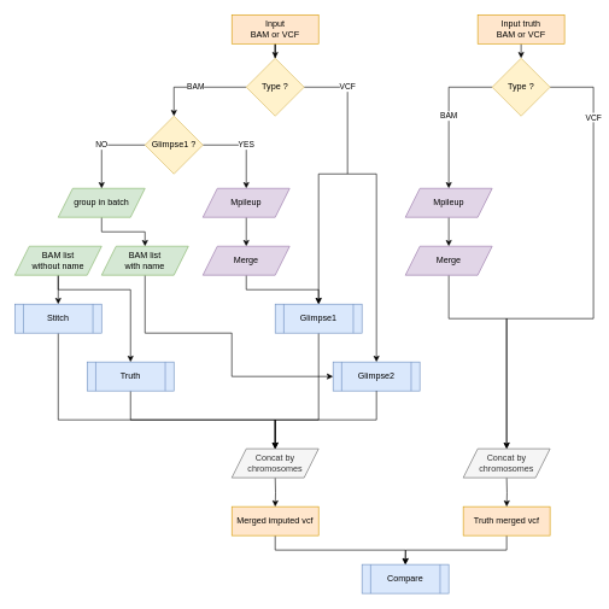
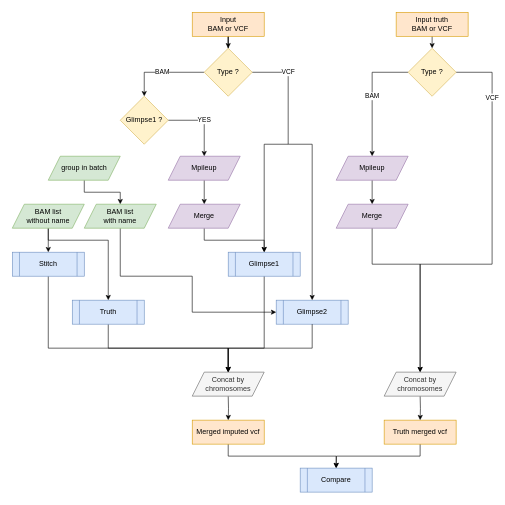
  <mxCell id="0" />
  <mxCell id="1" parent="0" />
  <mxCell id="2" value="" style="edgeStyle=orthogonalEdgeStyle;rounded=0;orthogonalLoop=1;jettySize=auto;html=1;" edge="1" parent="1" source="3" target="7"><mxGeometry relative="1" as="geometry" /></mxCell>
  <mxCell id="3" value="Input&lt;br&gt;BAM or VCF" style="rounded=0;whiteSpace=wrap;html=1;fillColor=#ffe6cc;strokeColor=#d79b00;" vertex="1" parent="1"><mxGeometry x="320" y="20" width="120" height="40" as="geometry" /></mxCell>
  <mxCell id="4" value="BAM" style="edgeStyle=orthogonalEdgeStyle;rounded=0;orthogonalLoop=1;jettySize=auto;html=1;exitX=0;exitY=0.5;exitDx=0;exitDy=0;entryX=0.5;entryY=0;entryDx=0;entryDy=0;" edge="1" parent="1" source="7" target="12"><mxGeometry relative="1" as="geometry" /></mxCell>
  <mxCell id="5" value="VCF" style="edgeStyle=orthogonalEdgeStyle;rounded=0;orthogonalLoop=1;jettySize=auto;html=1;exitX=1;exitY=0.5;exitDx=0;exitDy=0;entryX=0.5;entryY=0;entryDx=0;entryDy=0;" edge="1" parent="1" source="7" target="18"><mxGeometry x="-0.7" relative="1" as="geometry"><Array as="points"><mxPoint x="480" y="120" /><mxPoint x="480" y="240" /><mxPoint x="440" y="240" /></Array><mxPoint as="offset" /></mxGeometry></mxCell>
  <mxCell id="6" style="edgeStyle=orthogonalEdgeStyle;rounded=0;orthogonalLoop=1;jettySize=auto;html=1;entryX=0.5;entryY=0;entryDx=0;entryDy=0;" edge="1" parent="1" target="23"><mxGeometry y="40" relative="1" as="geometry"><mxPoint x="480" y="240" as="sourcePoint" /><Array as="points"><mxPoint x="520" y="240" /></Array><mxPoint as="offset" /></mxGeometry></mxCell>
  <mxCell id="7" value="Type ?" style="rhombus;whiteSpace=wrap;html=1;fillColor=#fff2cc;strokeColor=#d6b656;" vertex="1" parent="1"><mxGeometry x="340" y="80" width="80" height="80" as="geometry" /></mxCell>
  <mxCell id="8" style="edgeStyle=orthogonalEdgeStyle;rounded=0;orthogonalLoop=1;jettySize=auto;html=1;exitX=0.5;exitY=1;exitDx=0;exitDy=0;entryX=0.5;entryY=0;entryDx=0;entryDy=0;" edge="1" parent="1" source="9" target="47"><mxGeometry relative="1" as="geometry" /></mxCell>
  <mxCell id="9" value="group in batch" style="shape=parallelogram;perimeter=parallelogramPerimeter;whiteSpace=wrap;html=1;fixedSize=1;fillColor=#d5e8d4;strokeColor=#82b366;" vertex="1" parent="1"><mxGeometry x="80" y="260" width="120" height="40" as="geometry" /></mxCell>
- <mxCell id="10" value="NO" style="edgeStyle=orthogonalEdgeStyle;rounded=0;orthogonalLoop=1;jettySize=auto;html=1;exitX=0;exitY=0.5;exitDx=0;exitDy=0;entryX=0.5;entryY=0;entryDx=0;entryDy=0;" edge="1" parent="1" source="12" target="9"><mxGeometry relative="1" as="geometry" /></mxCell>
  <mxCell id="11" value="YES" style="edgeStyle=orthogonalEdgeStyle;rounded=0;orthogonalLoop=1;jettySize=auto;html=1;exitX=1;exitY=0.5;exitDx=0;exitDy=0;entryX=0.5;entryY=0;entryDx=0;entryDy=0;" edge="1" parent="1" source="12" target="14"><mxGeometry relative="1" as="geometry" /></mxCell>
  <mxCell id="12" value="Glimpse1 ?" style="rhombus;whiteSpace=wrap;html=1;fillColor=#fff2cc;strokeColor=#d6b656;" vertex="1" parent="1"><mxGeometry x="200" y="160" width="80" height="80" as="geometry" /></mxCell>
  <mxCell id="13" style="edgeStyle=orthogonalEdgeStyle;rounded=0;orthogonalLoop=1;jettySize=auto;html=1;exitX=0.5;exitY=1;exitDx=0;exitDy=0;entryX=0.5;entryY=0;entryDx=0;entryDy=0;" edge="1" parent="1" source="14" target="16"><mxGeometry relative="1" as="geometry" /></mxCell>
  <mxCell id="14" value="Mpileup" style="shape=parallelogram;perimeter=parallelogramPerimeter;whiteSpace=wrap;html=1;fixedSize=1;fillColor=#e1d5e7;strokeColor=#9673a6;" vertex="1" parent="1"><mxGeometry x="280" y="260" width="120" height="40" as="geometry" /></mxCell>
  <mxCell id="15" style="edgeStyle=orthogonalEdgeStyle;rounded=0;orthogonalLoop=1;jettySize=auto;html=1;exitX=0.5;exitY=1;exitDx=0;exitDy=0;entryX=0.5;entryY=0;entryDx=0;entryDy=0;" edge="1" parent="1" source="16" target="18"><mxGeometry relative="1" as="geometry" /></mxCell>
  <mxCell id="16" value="Merge" style="shape=parallelogram;perimeter=parallelogramPerimeter;whiteSpace=wrap;html=1;fixedSize=1;fillColor=#e1d5e7;strokeColor=#9673a6;" vertex="1" parent="1"><mxGeometry x="280" y="340" width="120" height="40" as="geometry" /></mxCell>
  <mxCell id="17" style="edgeStyle=orthogonalEdgeStyle;rounded=0;orthogonalLoop=1;jettySize=auto;html=1;exitX=0.5;exitY=1;exitDx=0;exitDy=0;entryX=0.5;entryY=0;entryDx=0;entryDy=0;" edge="1" parent="1" source="18"><mxGeometry relative="1" as="geometry"><mxPoint x="380" y="620" as="targetPoint" /><Array as="points"><mxPoint x="440" y="580" /><mxPoint x="380" y="580" /></Array></mxGeometry></mxCell>
  <mxCell id="18" value="Glimpse1" style="shape=process;whiteSpace=wrap;html=1;backgroundOutline=1;fillColor=#dae8fc;strokeColor=#6c8ebf;" vertex="1" parent="1"><mxGeometry x="380" y="420" width="120" height="40" as="geometry" /></mxCell>
  <mxCell id="19" style="edgeStyle=orthogonalEdgeStyle;rounded=0;orthogonalLoop=1;jettySize=auto;html=1;exitX=0.5;exitY=1;exitDx=0;exitDy=0;entryX=0.5;entryY=0;entryDx=0;entryDy=0;" edge="1" parent="1" source="20"><mxGeometry relative="1" as="geometry"><mxPoint x="380" y="620" as="targetPoint" /><Array as="points"><mxPoint x="180" y="580" /><mxPoint x="380" y="580" /></Array></mxGeometry></mxCell>
  <mxCell id="20" value="Truth" style="shape=process;whiteSpace=wrap;html=1;backgroundOutline=1;fillColor=#dae8fc;strokeColor=#6c8ebf;" vertex="1" parent="1"><mxGeometry x="120" y="500" width="120" height="40" as="geometry" /></mxCell>
  <mxCell id="21" style="edgeStyle=orthogonalEdgeStyle;rounded=0;orthogonalLoop=1;jettySize=auto;html=1;exitX=0.5;exitY=1;exitDx=0;exitDy=0;entryX=0.5;entryY=0;entryDx=0;entryDy=0;" edge="1" parent="1" source="22"><mxGeometry relative="1" as="geometry"><mxPoint x="380" y="620" as="targetPoint" /><Array as="points"><mxPoint x="80" y="580" /><mxPoint x="380" y="580" /></Array></mxGeometry></mxCell>
  <mxCell id="22" value="Stitch" style="shape=process;whiteSpace=wrap;html=1;backgroundOutline=1;fillColor=#dae8fc;strokeColor=#6c8ebf;" vertex="1" parent="1"><mxGeometry x="20" y="420" width="120" height="40" as="geometry" /></mxCell>
  <mxCell id="23" value="Glimpse2" style="shape=process;whiteSpace=wrap;html=1;backgroundOutline=1;fillColor=#dae8fc;strokeColor=#6c8ebf;" vertex="1" parent="1"><mxGeometry x="460" y="500" width="120" height="40" as="geometry" /></mxCell>
  <mxCell id="24" style="edgeStyle=orthogonalEdgeStyle;rounded=0;orthogonalLoop=1;jettySize=auto;html=1;exitX=0.5;exitY=1;exitDx=0;exitDy=0;entryX=0.5;entryY=0;entryDx=0;entryDy=0;" edge="1" parent="1" source="27" target="22"><mxGeometry relative="1" as="geometry" /></mxCell>
  <mxCell id="25" style="edgeStyle=orthogonalEdgeStyle;rounded=0;orthogonalLoop=1;jettySize=auto;html=1;exitX=0.5;exitY=1;exitDx=0;exitDy=0;entryX=0.5;entryY=0;entryDx=0;entryDy=0;" edge="1" parent="1" source="27" target="20"><mxGeometry relative="1" as="geometry"><Array as="points"><mxPoint x="80" y="400" /><mxPoint x="180" y="400" /></Array></mxGeometry></mxCell>
  <mxCell id="26" style="edgeStyle=orthogonalEdgeStyle;rounded=0;orthogonalLoop=1;jettySize=auto;html=1;exitX=0.5;exitY=1;exitDx=0;exitDy=0;entryX=0;entryY=0.5;entryDx=0;entryDy=0;" edge="1" parent="1" source="47" target="23"><mxGeometry relative="1" as="geometry"><Array as="points"><mxPoint x="200" y="460" /><mxPoint x="320" y="460" /><mxPoint x="320" y="520" /></Array></mxGeometry></mxCell>
  <mxCell id="27" value="BAM list&lt;br&gt;without name" style="shape=parallelogram;perimeter=parallelogramPerimeter;whiteSpace=wrap;html=1;fixedSize=1;fillColor=#d5e8d4;strokeColor=#82b366;" vertex="1" parent="1"><mxGeometry x="20" y="340" width="120" height="40" as="geometry" /></mxCell>
  <mxCell id="28" style="edgeStyle=orthogonalEdgeStyle;rounded=0;orthogonalLoop=1;jettySize=auto;html=1;exitX=0.5;exitY=1;exitDx=0;exitDy=0;entryX=0.5;entryY=0;entryDx=0;entryDy=0;" edge="1" parent="1" source="29" target="32"><mxGeometry relative="1" as="geometry" /></mxCell>
  <mxCell id="29" value="Input truth&lt;br&gt;BAM or VCF" style="rounded=0;whiteSpace=wrap;html=1;fillColor=#ffe6cc;strokeColor=#d79b00;" vertex="1" parent="1"><mxGeometry x="660" y="20" width="120" height="40" as="geometry" /></mxCell>
  <mxCell id="30" value="BAM" style="edgeStyle=orthogonalEdgeStyle;rounded=0;orthogonalLoop=1;jettySize=auto;html=1;exitX=0;exitY=0.5;exitDx=0;exitDy=0;entryX=0.5;entryY=0;entryDx=0;entryDy=0;" edge="1" parent="1" source="32" target="34"><mxGeometry relative="1" as="geometry"><mxPoint x="580" y="180" as="targetPoint" /></mxGeometry></mxCell>
  <mxCell id="31" value="VCF" style="edgeStyle=orthogonalEdgeStyle;rounded=0;orthogonalLoop=1;jettySize=auto;html=1;exitX=1;exitY=0.5;exitDx=0;exitDy=0;entryX=0.5;entryY=0;entryDx=0;entryDy=0;" edge="1" parent="1" source="32"><mxGeometry x="-0.7" relative="1" as="geometry"><Array as="points"><mxPoint x="820" y="120" /><mxPoint x="820" y="440" /><mxPoint x="700" y="440" /></Array><mxPoint as="offset" /><mxPoint x="700" y="620" as="targetPoint" /></mxGeometry></mxCell>
  <mxCell id="32" value="Type ?" style="rhombus;whiteSpace=wrap;html=1;fillColor=#fff2cc;strokeColor=#d6b656;" vertex="1" parent="1"><mxGeometry x="680" y="80" width="80" height="80" as="geometry" /></mxCell>
  <mxCell id="33" style="edgeStyle=orthogonalEdgeStyle;rounded=0;orthogonalLoop=1;jettySize=auto;html=1;exitX=0.5;exitY=1;exitDx=0;exitDy=0;entryX=0.5;entryY=0;entryDx=0;entryDy=0;" edge="1" parent="1" source="34" target="36"><mxGeometry relative="1" as="geometry" /></mxCell>
  <mxCell id="34" value="Mpileup" style="shape=parallelogram;perimeter=parallelogramPerimeter;whiteSpace=wrap;html=1;fixedSize=1;fillColor=#e1d5e7;strokeColor=#9673a6;" vertex="1" parent="1"><mxGeometry x="560" y="260" width="120" height="40" as="geometry" /></mxCell>
  <mxCell id="35" style="edgeStyle=orthogonalEdgeStyle;rounded=0;orthogonalLoop=1;jettySize=auto;html=1;exitX=0.5;exitY=1;exitDx=0;exitDy=0;entryX=0.5;entryY=0;entryDx=0;entryDy=0;" edge="1" parent="1" source="36"><mxGeometry relative="1" as="geometry"><mxPoint x="700" y="620" as="targetPoint" /><Array as="points"><mxPoint x="620" y="440" /><mxPoint x="700" y="440" /></Array></mxGeometry></mxCell>
  <mxCell id="36" value="Merge" style="shape=parallelogram;perimeter=parallelogramPerimeter;whiteSpace=wrap;html=1;fixedSize=1;fillColor=#e1d5e7;strokeColor=#9673a6;" vertex="1" parent="1"><mxGeometry x="560" y="340" width="120" height="40" as="geometry" /></mxCell>
  <mxCell id="37" style="edgeStyle=orthogonalEdgeStyle;rounded=0;orthogonalLoop=1;jettySize=auto;html=1;exitX=0.5;exitY=1;exitDx=0;exitDy=0;entryX=0.5;entryY=0;entryDx=0;entryDy=0;" edge="1" parent="1" source="38" target="41"><mxGeometry relative="1" as="geometry" /></mxCell>
  <mxCell id="38" value="Merged imputed vcf" style="rounded=0;whiteSpace=wrap;html=1;fillColor=#ffe6cc;strokeColor=#d79b00;" vertex="1" parent="1"><mxGeometry x="320" y="700" width="120" height="40" as="geometry" /></mxCell>
  <mxCell id="39" style="edgeStyle=orthogonalEdgeStyle;rounded=0;orthogonalLoop=1;jettySize=auto;html=1;exitX=0.5;exitY=1;exitDx=0;exitDy=0;" edge="1" parent="1" source="40"><mxGeometry relative="1" as="geometry"><mxPoint x="560" y="780" as="targetPoint" /></mxGeometry></mxCell>
  <mxCell id="40" value="Truth merged vcf" style="rounded=0;whiteSpace=wrap;html=1;fillColor=#ffe6cc;strokeColor=#d79b00;" vertex="1" parent="1"><mxGeometry x="640" y="700" width="120" height="40" as="geometry" /></mxCell>
  <mxCell id="41" value="Compare" style="shape=process;whiteSpace=wrap;html=1;backgroundOutline=1;fillColor=#dae8fc;strokeColor=#6c8ebf;" vertex="1" parent="1"><mxGeometry x="500" y="780" width="120" height="40" as="geometry" /></mxCell>
  <mxCell id="42" style="edgeStyle=orthogonalEdgeStyle;rounded=0;orthogonalLoop=1;jettySize=auto;html=1;exitX=0.5;exitY=1;exitDx=0;exitDy=0;entryX=0.5;entryY=0;entryDx=0;entryDy=0;" edge="1" parent="1" target="38"><mxGeometry relative="1" as="geometry"><mxPoint x="380" y="660" as="sourcePoint" /></mxGeometry></mxCell>
  <mxCell id="43" value="" style="edgeStyle=orthogonalEdgeStyle;rounded=0;orthogonalLoop=1;jettySize=auto;html=1;exitX=0.5;exitY=1;exitDx=0;exitDy=0;entryX=0.5;entryY=0;entryDx=0;entryDy=0;endArrow=none;" edge="1" parent="1" source="23"><mxGeometry relative="1" as="geometry"><mxPoint x="520" y="540" as="sourcePoint" /><mxPoint x="380" y="620" as="targetPoint" /><Array as="points"><mxPoint x="520" y="580" /></Array></mxGeometry></mxCell>
  <mxCell id="44" style="edgeStyle=orthogonalEdgeStyle;rounded=0;orthogonalLoop=1;jettySize=auto;html=1;exitX=0.5;exitY=1;exitDx=0;exitDy=0;entryX=0.5;entryY=0;entryDx=0;entryDy=0;" edge="1" parent="1" target="40"><mxGeometry relative="1" as="geometry"><mxPoint x="700" y="660" as="sourcePoint" /></mxGeometry></mxCell>
  <mxCell id="45" value="Concat by chromosomes" style="shape=parallelogram;perimeter=parallelogramPerimeter;whiteSpace=wrap;html=1;fixedSize=1;fillColor=#f5f5f5;fontColor=#333333;strokeColor=#666666;" vertex="1" parent="1"><mxGeometry x="320" y="620" width="120" height="40" as="geometry" /></mxCell>
  <mxCell id="46" value="Concat by chromosomes" style="shape=parallelogram;perimeter=parallelogramPerimeter;whiteSpace=wrap;html=1;fixedSize=1;fillColor=#f5f5f5;fontColor=#333333;strokeColor=#666666;" vertex="1" parent="1"><mxGeometry x="640" y="620" width="120" height="40" as="geometry" /></mxCell>
  <mxCell id="47" value="BAM list&lt;br&gt;with name" style="shape=parallelogram;perimeter=parallelogramPerimeter;whiteSpace=wrap;html=1;fixedSize=1;fillColor=#d5e8d4;strokeColor=#82b366;" vertex="1" parent="1"><mxGeometry x="140" y="340" width="120" height="40" as="geometry" /></mxCell>
